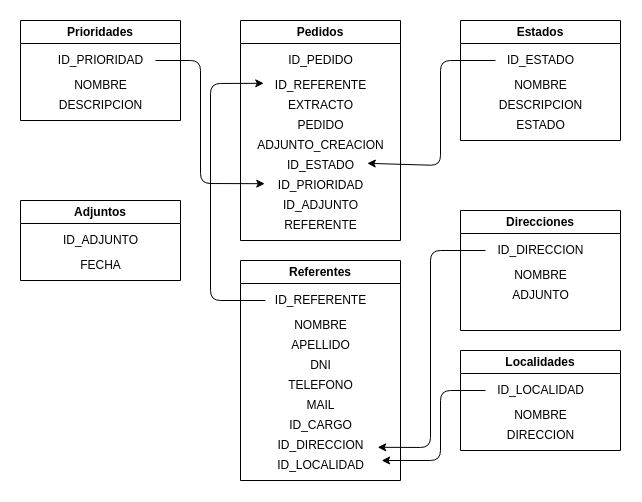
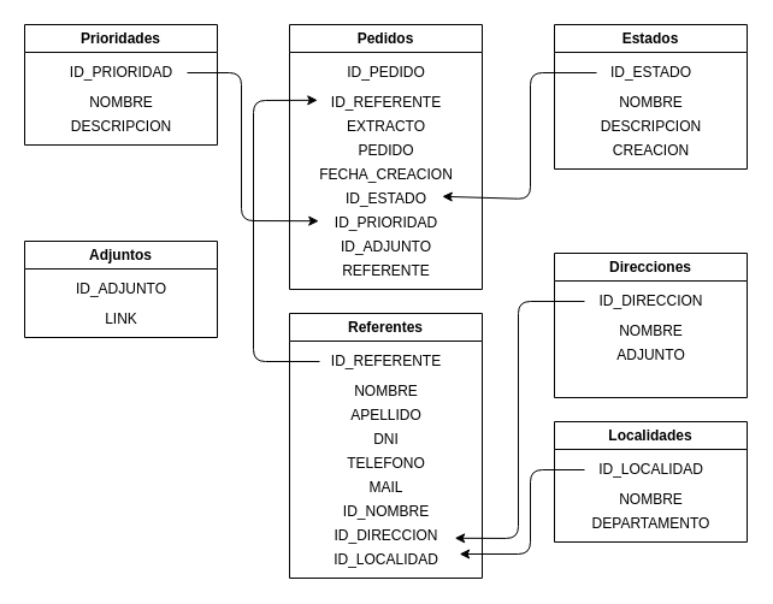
  <mxCell id="0" />
  <mxCell id="1" parent="0" />
  <mxCell id="2" value="Pedidos" style="swimlane;whiteSpace=wrap;html=1;" parent="1" vertex="1"><mxGeometry x="240" y="20" width="160" height="220" as="geometry" /></mxCell>
  <mxCell id="3" value="ID_PEDIDO" style="text;html=1;align=center;verticalAlign=middle;resizable=0;points=[];autosize=1;strokeColor=none;fillColor=none;" parent="2" vertex="1"><mxGeometry x="35" y="25" width="90" height="30" as="geometry" /></mxCell>
  <mxCell id="4" value="ID_REFERENTE" style="text;html=1;align=center;verticalAlign=middle;resizable=0;points=[];autosize=1;strokeColor=none;fillColor=none;" parent="2" vertex="1"><mxGeometry x="25" y="50" width="110" height="30" as="geometry" /></mxCell>
  <mxCell id="5" value="EXTRACTO" style="text;html=1;align=center;verticalAlign=middle;resizable=0;points=[];autosize=1;strokeColor=none;fillColor=none;" parent="2" vertex="1"><mxGeometry x="35" y="70" width="90" height="30" as="geometry" /></mxCell>
  <mxCell id="6" value="PEDIDO" style="text;html=1;align=center;verticalAlign=middle;resizable=0;points=[];autosize=1;strokeColor=none;fillColor=none;" parent="2" vertex="1"><mxGeometry x="40" y="90" width="80" height="30" as="geometry" /></mxCell>
- <mxCell id="7" value="ADJUNTO_CREACION" style="text;html=1;align=center;verticalAlign=middle;resizable=0;points=[];autosize=1;strokeColor=none;fillColor=none;" parent="2" vertex="1"><mxGeometry x="15" y="110" width="130" height="30" as="geometry" /></mxCell>
+ <mxCell id="7" value="FECHA_CREACION" style="text;html=1;align=center;verticalAlign=middle;resizable=0;points=[];autosize=1;strokeColor=none;fillColor=none;" parent="2" vertex="1"><mxGeometry x="15" y="110" width="130" height="30" as="geometry" /></mxCell>
  <mxCell id="8" value="ID_ESTADO" style="text;html=1;align=center;verticalAlign=middle;resizable=0;points=[];autosize=1;strokeColor=none;fillColor=none;" parent="2" vertex="1"><mxGeometry x="35" y="130" width="90" height="30" as="geometry" /></mxCell>
  <mxCell id="9" value="ID_PRIORIDAD" style="text;html=1;align=center;verticalAlign=middle;resizable=0;points=[];autosize=1;strokeColor=none;fillColor=none;" parent="2" vertex="1"><mxGeometry x="25" y="150" width="110" height="30" as="geometry" /></mxCell>
  <mxCell id="10" value="ID_ADJUNTO" style="text;html=1;align=center;verticalAlign=middle;resizable=0;points=[];autosize=1;strokeColor=none;fillColor=none;" parent="2" vertex="1"><mxGeometry x="30" y="170" width="100" height="30" as="geometry" /></mxCell>
  <mxCell id="11" value="REFERENTE" style="text;html=1;align=center;verticalAlign=middle;resizable=0;points=[];autosize=1;strokeColor=none;fillColor=none;" parent="2" vertex="1"><mxGeometry x="30" y="190" width="100" height="30" as="geometry" /></mxCell>
  <mxCell id="12" value="Estados" style="swimlane;whiteSpace=wrap;html=1;" parent="1" vertex="1"><mxGeometry x="460" y="20" width="160" height="120" as="geometry" /></mxCell>
  <mxCell id="13" value="ID_ESTADO" style="text;html=1;align=center;verticalAlign=middle;resizable=0;points=[];autosize=1;strokeColor=none;fillColor=none;" parent="12" vertex="1"><mxGeometry x="35" y="25" width="90" height="30" as="geometry" /></mxCell>
  <mxCell id="14" value="NOMBRE" style="text;html=1;align=center;verticalAlign=middle;resizable=0;points=[];autosize=1;strokeColor=none;fillColor=none;" parent="12" vertex="1"><mxGeometry x="40" y="50" width="80" height="30" as="geometry" /></mxCell>
  <mxCell id="15" value="DESCRIPCION" style="text;html=1;align=center;verticalAlign=middle;resizable=0;points=[];autosize=1;strokeColor=none;fillColor=none;" parent="12" vertex="1"><mxGeometry x="25" y="70" width="110" height="30" as="geometry" /></mxCell>
- <mxCell id="16" value="ESTADO" style="text;html=1;align=center;verticalAlign=middle;resizable=0;points=[];autosize=1;strokeColor=none;fillColor=none;" parent="12" vertex="1"><mxGeometry x="45" y="90" width="70" height="30" as="geometry" /></mxCell>
+ <mxCell id="16" value="CREACION" style="text;html=1;align=center;verticalAlign=middle;resizable=0;points=[];autosize=1;strokeColor=none;fillColor=none;" parent="12" vertex="1"><mxGeometry x="45" y="90" width="70" height="30" as="geometry" /></mxCell>
  <mxCell id="17" value="Direcciones" style="swimlane;whiteSpace=wrap;html=1;" parent="1" vertex="1"><mxGeometry x="460" y="210" width="160" height="120" as="geometry" /></mxCell>
  <mxCell id="18" value="ID_DIRECCION" style="text;html=1;align=center;verticalAlign=middle;resizable=0;points=[];autosize=1;strokeColor=none;fillColor=none;" parent="17" vertex="1"><mxGeometry x="25" y="25" width="110" height="30" as="geometry" /></mxCell>
  <mxCell id="19" value="NOMBRE" style="text;html=1;align=center;verticalAlign=middle;resizable=0;points=[];autosize=1;strokeColor=none;fillColor=none;" parent="17" vertex="1"><mxGeometry x="40" y="50" width="80" height="30" as="geometry" /></mxCell>
  <mxCell id="20" value="ADJUNTO" style="text;html=1;align=center;verticalAlign=middle;resizable=0;points=[];autosize=1;strokeColor=none;fillColor=none;" parent="17" vertex="1"><mxGeometry x="35" y="70" width="90" height="30" as="geometry" /></mxCell>
  <mxCell id="21" value="Referentes" style="swimlane;whiteSpace=wrap;html=1;" parent="1" vertex="1"><mxGeometry x="240" y="260" width="160" height="220" as="geometry" /></mxCell>
  <mxCell id="22" value="ID_REFERENTE" style="text;html=1;align=center;verticalAlign=middle;resizable=0;points=[];autosize=1;strokeColor=none;fillColor=none;" parent="21" vertex="1"><mxGeometry x="25" y="25" width="110" height="30" as="geometry" /></mxCell>
  <mxCell id="23" value="NOMBRE" style="text;html=1;align=center;verticalAlign=middle;resizable=0;points=[];autosize=1;strokeColor=none;fillColor=none;" parent="21" vertex="1"><mxGeometry x="40" y="50" width="80" height="30" as="geometry" /></mxCell>
  <mxCell id="24" value="APELLIDO" style="text;html=1;align=center;verticalAlign=middle;resizable=0;points=[];autosize=1;strokeColor=none;fillColor=none;" parent="21" vertex="1"><mxGeometry x="40" y="70" width="80" height="30" as="geometry" /></mxCell>
  <mxCell id="25" value="DNI" style="text;html=1;align=center;verticalAlign=middle;resizable=0;points=[];autosize=1;strokeColor=none;fillColor=none;" parent="21" vertex="1"><mxGeometry x="60" y="90" width="40" height="30" as="geometry" /></mxCell>
  <mxCell id="26" value="TELEFONO" style="text;html=1;align=center;verticalAlign=middle;resizable=0;points=[];autosize=1;strokeColor=none;fillColor=none;" parent="21" vertex="1"><mxGeometry x="35" y="110" width="90" height="30" as="geometry" /></mxCell>
  <mxCell id="27" value="MAIL" style="text;html=1;align=center;verticalAlign=middle;resizable=0;points=[];autosize=1;strokeColor=none;fillColor=none;" parent="21" vertex="1"><mxGeometry x="55" y="130" width="50" height="30" as="geometry" /></mxCell>
- <mxCell id="28" value="ID_CARGO" style="text;html=1;align=center;verticalAlign=middle;resizable=0;points=[];autosize=1;strokeColor=none;fillColor=none;" parent="21" vertex="1"><mxGeometry x="35" y="150" width="90" height="30" as="geometry" /></mxCell>
+ <mxCell id="28" value="ID_NOMBRE" style="text;html=1;align=center;verticalAlign=middle;resizable=0;points=[];autosize=1;strokeColor=none;fillColor=none;" parent="21" vertex="1"><mxGeometry x="35" y="150" width="90" height="30" as="geometry" /></mxCell>
  <mxCell id="29" value="ID_DIRECCION" style="text;html=1;align=center;verticalAlign=middle;resizable=0;points=[];autosize=1;strokeColor=none;fillColor=none;" parent="21" vertex="1"><mxGeometry x="25" y="170" width="110" height="30" as="geometry" /></mxCell>
  <mxCell id="30" value="ID_LOCALIDAD" style="text;html=1;align=center;verticalAlign=middle;resizable=0;points=[];autosize=1;strokeColor=none;fillColor=none;" parent="21" vertex="1"><mxGeometry x="25" y="190" width="110" height="30" as="geometry" /></mxCell>
  <mxCell id="31" value="Localidades" style="swimlane;whiteSpace=wrap;html=1;" parent="1" vertex="1"><mxGeometry x="460" y="350" width="160" height="100" as="geometry" /></mxCell>
  <mxCell id="32" value="ID_LOCALIDAD" style="text;html=1;align=center;verticalAlign=middle;resizable=0;points=[];autosize=1;strokeColor=none;fillColor=none;" parent="31" vertex="1"><mxGeometry x="25" y="25" width="110" height="30" as="geometry" /></mxCell>
  <mxCell id="33" value="NOMBRE" style="text;html=1;align=center;verticalAlign=middle;resizable=0;points=[];autosize=1;strokeColor=none;fillColor=none;" parent="31" vertex="1"><mxGeometry x="40" y="50" width="80" height="30" as="geometry" /></mxCell>
- <mxCell id="34" value="DIRECCION" style="text;html=1;align=center;verticalAlign=middle;resizable=0;points=[];autosize=1;strokeColor=none;fillColor=none;" parent="31" vertex="1"><mxGeometry x="20" y="70" width="120" height="30" as="geometry" /></mxCell>
+ <mxCell id="34" value="DEPARTAMENTO" style="text;html=1;align=center;verticalAlign=middle;resizable=0;points=[];autosize=1;strokeColor=none;fillColor=none;" parent="31" vertex="1"><mxGeometry x="20" y="70" width="120" height="30" as="geometry" /></mxCell>
  <mxCell id="35" value="" style="edgeStyle=none;html=1;entryX=1.02;entryY=0.427;entryDx=0;entryDy=0;entryPerimeter=0;" parent="1" source="13" target="8" edge="1"><mxGeometry relative="1" as="geometry"><mxPoint x="200" y="60" as="targetPoint" /><Array as="points"><mxPoint x="440" y="60" /><mxPoint x="440" y="165" /></Array></mxGeometry></mxCell>
  <mxCell id="36" style="edgeStyle=none;html=1;entryX=1.02;entryY=0.56;entryDx=0;entryDy=0;entryPerimeter=0;" parent="1" source="18" target="29" edge="1"><mxGeometry relative="1" as="geometry"><Array as="points"><mxPoint x="430" y="250" /><mxPoint x="430" y="447" /></Array></mxGeometry></mxCell>
  <mxCell id="37" style="edgeStyle=none;html=1;entryX=1.056;entryY=0.333;entryDx=0;entryDy=0;entryPerimeter=0;" parent="1" source="32" target="30" edge="1"><mxGeometry relative="1" as="geometry"><Array as="points"><mxPoint x="440" y="390" /><mxPoint x="440" y="460" /></Array></mxGeometry></mxCell>
  <mxCell id="38" style="edgeStyle=none;html=1;entryX=-0.016;entryY=0.427;entryDx=0;entryDy=0;entryPerimeter=0;" parent="1" source="22" target="4" edge="1"><mxGeometry relative="1" as="geometry"><Array as="points"><mxPoint x="210" y="300" /><mxPoint x="210" y="83" /></Array></mxGeometry></mxCell>
  <mxCell id="39" value="Prioridades" style="swimlane;whiteSpace=wrap;html=1;" vertex="1" parent="1"><mxGeometry x="20" y="20" width="160" height="100" as="geometry" /></mxCell>
  <mxCell id="40" value="ID_PRIORIDAD" style="text;html=1;align=center;verticalAlign=middle;resizable=0;points=[];autosize=1;strokeColor=none;fillColor=none;" vertex="1" parent="39"><mxGeometry x="25" y="25" width="110" height="30" as="geometry" /></mxCell>
  <mxCell id="41" value="NOMBRE" style="text;html=1;align=center;verticalAlign=middle;resizable=0;points=[];autosize=1;strokeColor=none;fillColor=none;" vertex="1" parent="39"><mxGeometry x="40" y="50" width="80" height="30" as="geometry" /></mxCell>
  <mxCell id="42" value="DESCRIPCION" style="text;html=1;align=center;verticalAlign=middle;resizable=0;points=[];autosize=1;strokeColor=none;fillColor=none;" vertex="1" parent="39"><mxGeometry x="25" y="70" width="110" height="30" as="geometry" /></mxCell>
  <mxCell id="43" style="edgeStyle=none;html=1;entryX=-0.007;entryY=0.44;entryDx=0;entryDy=0;entryPerimeter=0;" edge="1" parent="1" source="40" target="9"><mxGeometry relative="1" as="geometry"><Array as="points"><mxPoint x="200" y="60" /><mxPoint x="200" y="183" /></Array></mxGeometry></mxCell>
  <mxCell id="44" value="Adjuntos" style="swimlane;whiteSpace=wrap;html=1;" vertex="1" parent="1"><mxGeometry x="20" y="200" width="160" height="80" as="geometry" /></mxCell>
  <mxCell id="45" value="ID_ADJUNTO" style="text;html=1;align=center;verticalAlign=middle;resizable=0;points=[];autosize=1;strokeColor=none;fillColor=none;" vertex="1" parent="44"><mxGeometry x="30" y="25" width="100" height="30" as="geometry" /></mxCell>
- <mxCell id="46" value="FECHA" style="text;html=1;align=center;verticalAlign=middle;resizable=0;points=[];autosize=1;strokeColor=none;fillColor=none;" vertex="1" parent="44"><mxGeometry x="55" y="50" width="50" height="30" as="geometry" /></mxCell>
+ <mxCell id="46" value="LINK" style="text;html=1;align=center;verticalAlign=middle;resizable=0;points=[];autosize=1;strokeColor=none;fillColor=none;" vertex="1" parent="44"><mxGeometry x="55" y="50" width="50" height="30" as="geometry" /></mxCell>
